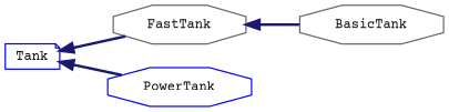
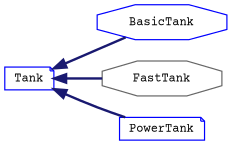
  digraph {
    fontname="Courier Prime"
    rankdir=LR
    node [color=blue fontname="Courier Prime" fontsize=10 shape=note]
    edge [color=midnightblue dir=back fontname="Courier Prime" fontsize=10 labelfontname=Helvetica labelfontsize=10 style=bold]
    n1 [height=0.2 label=Tank width=0.4]
-   n2 [color=gray40 height=0.2 label=BasicTank shape=octagon width=0.4]
+   n2 [height=0.2 label=BasicTank shape=octagon width=0.4]
    n3 [color=gray40 height=0.2 label=FastTank shape=octagon width=0.4]
-   n4 [height=0.2 label=PowerTank shape=octagon width=0.4]
-   n3 -> n2
+   n4 [height=0.2 label=PowerTank width=0.4]
+   n1 -> n2
    n1 -> n3
    n1 -> n4
  }
